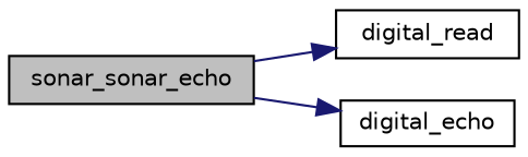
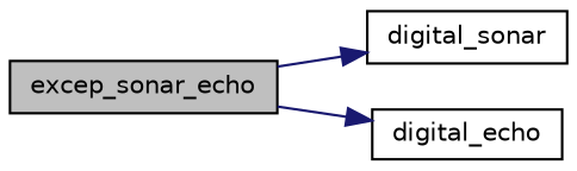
  digraph {
    rankdir=LR
    node [color=black fillcolor=white fontname=Helvetica fontsize=10 shape=record style=filled]
    edge [color=midnightblue fontname=Helvetica fontsize=10 labelfontname=Helvetica labelfontsize=10 style=solid]
-   n1 [fillcolor=grey75 fontcolor=black height=0.2 label=sonar_sonar_echo width=0.4]
-   n2 [height=0.2 label=digital_read width=0.4]
+   n1 [fillcolor=grey75 fontcolor=black height=0.2 label=excep_sonar_echo width=0.4]
+   n2 [height=0.2 label=digital_sonar width=0.4]
    n3 [height=0.2 label=digital_echo width=0.4]
    n1 -> n2
    n1 -> n3
  }
